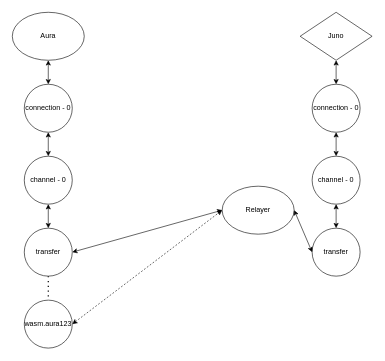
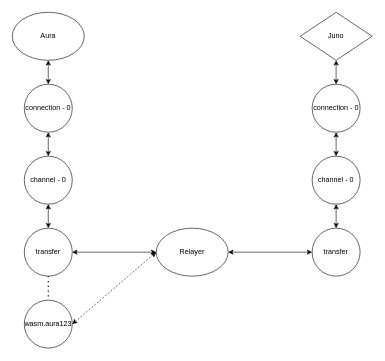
  <mxCell id="0" />
  <mxCell id="1" parent="0" />
  <mxCell id="2" value="Aura" style="ellipse;whiteSpace=wrap;html=1;" vertex="1" parent="1"><mxGeometry x="20" y="20" width="120" height="80" as="geometry" /></mxCell>
  <mxCell id="3" value="Juno" style="rhombus;whiteSpace=wrap;html=1;" vertex="1" parent="1"><mxGeometry x="500" y="20" width="120" height="80" as="geometry" /></mxCell>
  <mxCell id="4" value="connection - 0" style="ellipse;whiteSpace=wrap;html=1;aspect=fixed;" vertex="1" parent="1"><mxGeometry x="40" y="140" width="80" height="80" as="geometry" /></mxCell>
  <mxCell id="5" value="connection - 0" style="ellipse;whiteSpace=wrap;html=1;aspect=fixed;" vertex="1" parent="1"><mxGeometry x="520" y="140" width="80" height="80" as="geometry" /></mxCell>
  <mxCell id="6" value="channel - 0" style="ellipse;whiteSpace=wrap;html=1;aspect=fixed;" vertex="1" parent="1"><mxGeometry x="40" y="260" width="80" height="80" as="geometry" /></mxCell>
  <mxCell id="7" value="channel - 0" style="ellipse;whiteSpace=wrap;html=1;aspect=fixed;" vertex="1" parent="1"><mxGeometry x="520" y="260" width="80" height="80" as="geometry" /></mxCell>
  <mxCell id="8" value="transfer" style="ellipse;whiteSpace=wrap;html=1;aspect=fixed;" vertex="1" parent="1"><mxGeometry x="40" y="380" width="80" height="80" as="geometry" /></mxCell>
  <mxCell id="9" value="transfer" style="ellipse;whiteSpace=wrap;html=1;aspect=fixed;" vertex="1" parent="1"><mxGeometry x="520" y="380" width="80" height="80" as="geometry" /></mxCell>
  <mxCell id="10" value="" style="endArrow=classic;startArrow=classic;html=1;rounded=0;exitX=0.5;exitY=0;exitDx=0;exitDy=0;entryX=0.5;entryY=1;entryDx=0;entryDy=0;" edge="1" parent="1" source="8" target="6"><mxGeometry width="50" height="50" relative="1" as="geometry"><mxPoint x="280" y="290" as="sourcePoint" /><mxPoint x="330" y="240" as="targetPoint" /></mxGeometry></mxCell>
  <mxCell id="11" value="" style="endArrow=classic;startArrow=classic;html=1;rounded=0;exitX=0.5;exitY=0;exitDx=0;exitDy=0;" edge="1" parent="1" source="9" target="7"><mxGeometry width="50" height="50" relative="1" as="geometry"><mxPoint x="260" y="300" as="sourcePoint" /><mxPoint x="310" y="250" as="targetPoint" /></mxGeometry></mxCell>
  <mxCell id="12" value="" style="endArrow=classic;startArrow=classic;html=1;rounded=0;exitX=0.5;exitY=0;exitDx=0;exitDy=0;entryX=0.5;entryY=1;entryDx=0;entryDy=0;" edge="1" parent="1" source="6" target="4"><mxGeometry width="50" height="50" relative="1" as="geometry"><mxPoint x="150" y="280" as="sourcePoint" /><mxPoint x="200" y="230" as="targetPoint" /></mxGeometry></mxCell>
  <mxCell id="13" value="" style="endArrow=classic;startArrow=classic;html=1;rounded=0;exitX=0.5;exitY=0;exitDx=0;exitDy=0;entryX=0.5;entryY=1;entryDx=0;entryDy=0;" edge="1" parent="1" source="7" target="5"><mxGeometry width="50" height="50" relative="1" as="geometry"><mxPoint x="280" y="280" as="sourcePoint" /><mxPoint x="330" y="230" as="targetPoint" /></mxGeometry></mxCell>
  <mxCell id="14" value="" style="endArrow=classic;startArrow=classic;html=1;rounded=0;exitX=0.5;exitY=0;exitDx=0;exitDy=0;entryX=0.5;entryY=1;entryDx=0;entryDy=0;" edge="1" parent="1" source="4" target="2"><mxGeometry width="50" height="50" relative="1" as="geometry"><mxPoint x="230" y="310" as="sourcePoint" /><mxPoint x="280" y="260" as="targetPoint" /></mxGeometry></mxCell>
  <mxCell id="15" value="" style="endArrow=classic;startArrow=classic;html=1;rounded=0;exitX=0.5;exitY=0;exitDx=0;exitDy=0;entryX=0.5;entryY=1;entryDx=0;entryDy=0;" edge="1" parent="1" source="5" target="3"><mxGeometry width="50" height="50" relative="1" as="geometry"><mxPoint x="290" y="300" as="sourcePoint" /><mxPoint x="340" y="250" as="targetPoint" /></mxGeometry></mxCell>
  <mxCell id="16" value="wasm.aura123" style="ellipse;whiteSpace=wrap;html=1;aspect=fixed;" vertex="1" parent="1"><mxGeometry x="40" y="500" width="80" height="80" as="geometry" /></mxCell>
  <mxCell id="17" value="" style="endArrow=none;dashed=1;html=1;dashPattern=1 3;strokeWidth=2;rounded=0;exitX=0.5;exitY=1;exitDx=0;exitDy=0;entryX=0.5;entryY=0;entryDx=0;entryDy=0;" edge="1" parent="1" source="8" target="16"><mxGeometry width="50" height="50" relative="1" as="geometry"><mxPoint x="330" y="600" as="sourcePoint" /><mxPoint x="380" y="550" as="targetPoint" /></mxGeometry></mxCell>
- <mxCell id="18" value="Relayer" style="ellipse;whiteSpace=wrap;html=1;" vertex="1" parent="1"><mxGeometry x="370" y="310" width="120" height="80" as="geometry" /></mxCell>
+ <mxCell id="18" value="Relayer" style="ellipse;whiteSpace=wrap;html=1;" vertex="1" parent="1"><mxGeometry x="260" y="380" width="120" height="80" as="geometry" /></mxCell>
  <mxCell id="19" value="" style="endArrow=classic;startArrow=classic;html=1;rounded=0;exitX=1;exitY=0.5;exitDx=0;exitDy=0;entryX=0;entryY=0.5;entryDx=0;entryDy=0;" edge="1" parent="1" source="8" target="18"><mxGeometry width="50" height="50" relative="1" as="geometry"><mxPoint x="210" y="390" as="sourcePoint" /><mxPoint x="260" y="340" as="targetPoint" /></mxGeometry></mxCell>
  <mxCell id="20" value="" style="endArrow=classic;startArrow=classic;html=1;rounded=0;exitX=1;exitY=0.5;exitDx=0;exitDy=0;entryX=0;entryY=0.5;entryDx=0;entryDy=0;" edge="1" parent="1" source="18" target="9"><mxGeometry width="50" height="50" relative="1" as="geometry"><mxPoint x="380" y="459" as="sourcePoint" /><mxPoint x="520" y="459" as="targetPoint" /></mxGeometry></mxCell>
  <mxCell id="21" value="" style="endArrow=classic;startArrow=classic;html=1;rounded=0;exitX=1;exitY=0.5;exitDx=0;exitDy=0;entryX=0;entryY=0.5;entryDx=0;entryDy=0;dashed=1;" edge="1" parent="1" source="16" target="18"><mxGeometry width="50" height="50" relative="1" as="geometry"><mxPoint x="260" y="560" as="sourcePoint" /><mxPoint x="310" y="510" as="targetPoint" /></mxGeometry></mxCell>
